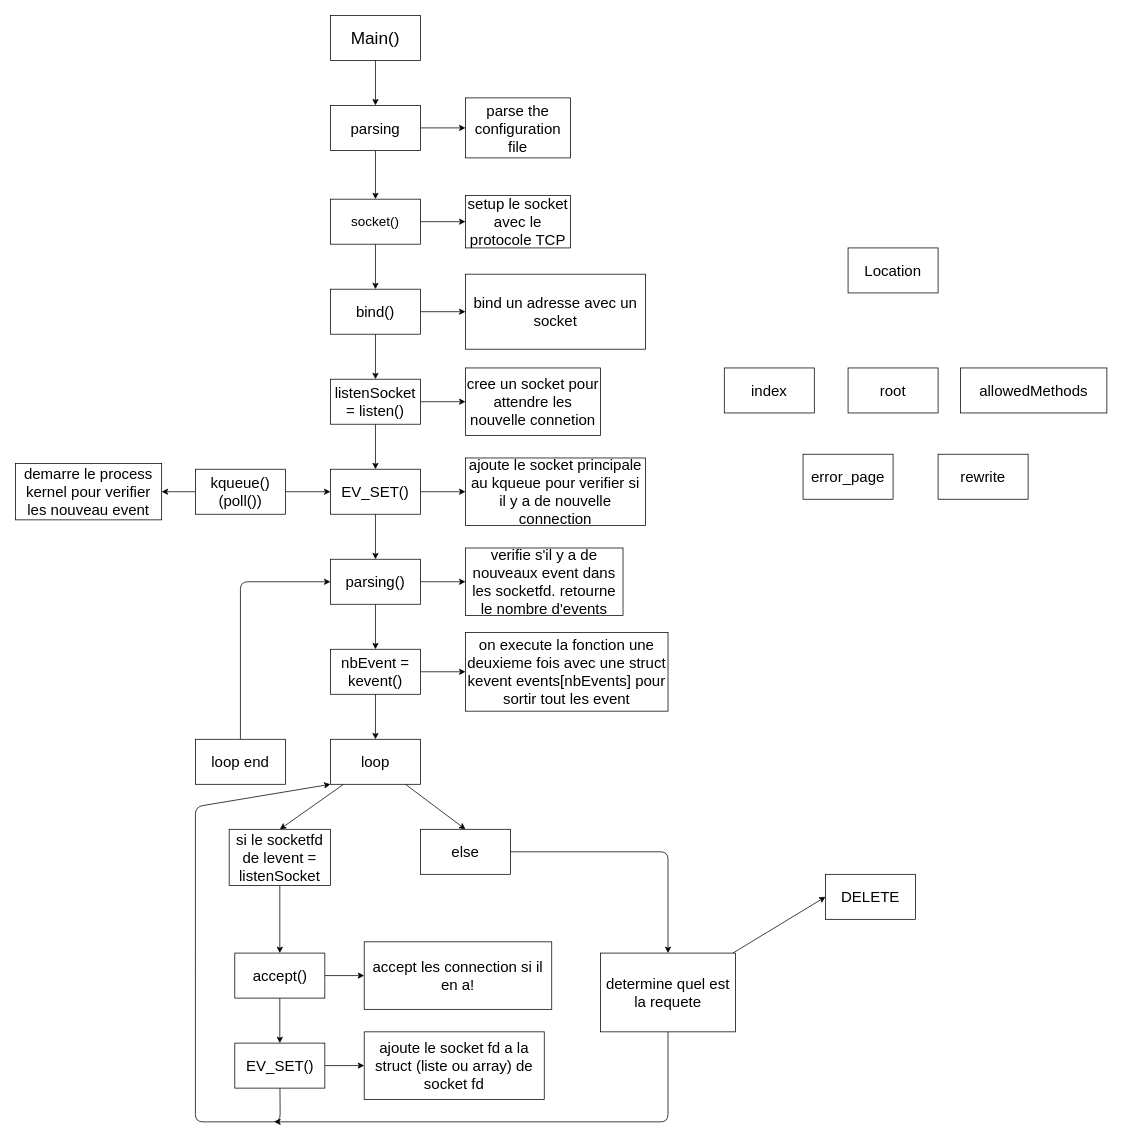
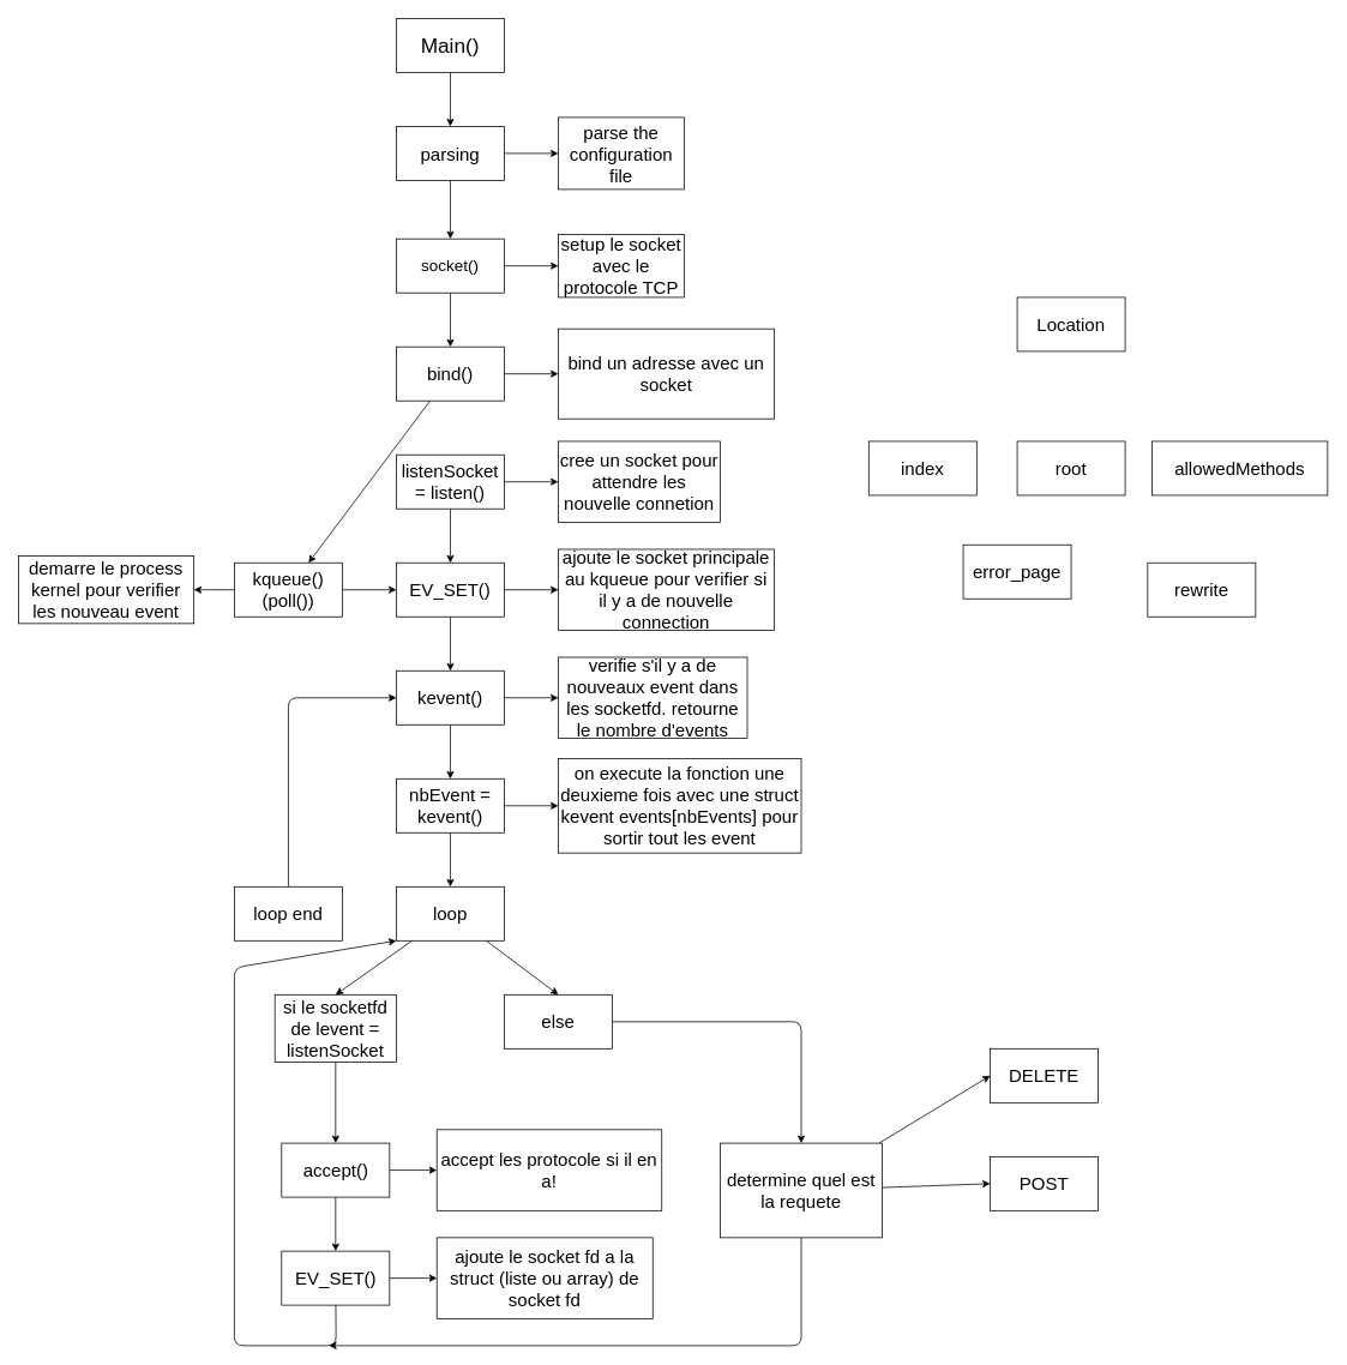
  <mxCell id="0" />
  <mxCell id="1" parent="0" />
  <mxCell id="2" style="edgeStyle=none;html=1;entryX=0.5;entryY=0;entryDx=0;entryDy=0;fontSize=20;" parent="1" source="3" target="16" edge="1"><mxGeometry relative="1" as="geometry" /></mxCell>
  <mxCell id="3" value="&lt;font style=&quot;font-size: 23px;&quot;&gt;Main()&lt;/font&gt;" style="whiteSpace=wrap;html=1;" parent="1" vertex="1"><mxGeometry x="440" y="20" width="120" height="60" as="geometry" /></mxCell>
  <mxCell id="4" style="edgeStyle=none;html=1;entryX=0;entryY=0.5;entryDx=0;entryDy=0;fontSize=20;" parent="1" edge="1"><mxGeometry relative="1" as="geometry"><mxPoint x="560" y="290" as="sourcePoint" /></mxGeometry></mxCell>
  <mxCell id="5" style="edgeStyle=none;html=1;fontSize=20;" parent="1" source="7" target="10" edge="1"><mxGeometry relative="1" as="geometry" /></mxCell>
  <mxCell id="6" style="edgeStyle=none;html=1;entryX=0;entryY=0.5;entryDx=0;entryDy=0;fontSize=20;" parent="1" source="7" target="18" edge="1"><mxGeometry relative="1" as="geometry" /></mxCell>
  <mxCell id="7" value="socket()" style="whiteSpace=wrap;html=1;fontSize=18;" parent="1" vertex="1"><mxGeometry x="440" y="265" width="120" height="60" as="geometry" /></mxCell>
- <mxCell id="8" style="edgeStyle=none;html=1;fontSize=20;" parent="1" source="10" target="13" edge="1"><mxGeometry relative="1" as="geometry" /></mxCell>
+ <mxCell id="8" style="edgeStyle=none;html=1;fontSize=20;" parent="1" source="10" target="27" edge="1"><mxGeometry relative="1" as="geometry" /></mxCell>
  <mxCell id="9" style="edgeStyle=none;html=1;entryX=0;entryY=0.5;entryDx=0;entryDy=0;fontSize=20;" parent="1" source="10" target="19" edge="1"><mxGeometry relative="1" as="geometry" /></mxCell>
  <mxCell id="10" value="bind()" style="whiteSpace=wrap;html=1;fontSize=20;" parent="1" vertex="1"><mxGeometry x="440" y="385" width="120" height="60" as="geometry" /></mxCell>
  <mxCell id="11" style="edgeStyle=none;html=1;fontSize=20;" parent="1" source="13" target="20" edge="1"><mxGeometry relative="1" as="geometry" /></mxCell>
  <mxCell id="12" style="edgeStyle=none;html=1;fontSize=20;" parent="1" source="13" target="41" edge="1"><mxGeometry relative="1" as="geometry" /></mxCell>
  <mxCell id="13" value="listenSocket = listen()" style="whiteSpace=wrap;html=1;fontSize=20;" parent="1" vertex="1"><mxGeometry x="440" y="505" width="120" height="60" as="geometry" /></mxCell>
  <mxCell id="14" style="edgeStyle=none;html=1;fontSize=20;" parent="1" source="16" target="17" edge="1"><mxGeometry relative="1" as="geometry" /></mxCell>
  <mxCell id="15" style="edgeStyle=none;html=1;" parent="1" source="16" target="7" edge="1"><mxGeometry relative="1" as="geometry" /></mxCell>
  <mxCell id="16" value="parsing" style="whiteSpace=wrap;html=1;fontSize=20;" parent="1" vertex="1"><mxGeometry x="440" y="140" width="120" height="60" as="geometry" /></mxCell>
  <mxCell id="17" value="parse the configuration file" style="whiteSpace=wrap;html=1;fontSize=20;" parent="1" vertex="1"><mxGeometry x="620" y="130" width="140" height="80" as="geometry" /></mxCell>
  <mxCell id="18" value="setup le socket avec le protocole TCP" style="whiteSpace=wrap;html=1;fontSize=20;" parent="1" vertex="1"><mxGeometry x="620" y="260" width="140" height="70" as="geometry" /></mxCell>
  <mxCell id="19" value="bind un adresse avec un socket" style="whiteSpace=wrap;html=1;fontSize=20;" parent="1" vertex="1"><mxGeometry x="620" y="365" width="240" height="100" as="geometry" /></mxCell>
  <mxCell id="20" value="cree un socket pour attendre les nouvelle connetion" style="whiteSpace=wrap;html=1;fontSize=20;" parent="1" vertex="1"><mxGeometry x="620" y="490" width="180" height="90" as="geometry" /></mxCell>
  <mxCell id="21" style="edgeStyle=none;html=1;fontSize=20;" parent="1" source="23" target="24" edge="1"><mxGeometry relative="1" as="geometry" /></mxCell>
  <mxCell id="22" style="edgeStyle=none;html=1;entryX=0.5;entryY=0;entryDx=0;entryDy=0;fontSize=20;" parent="1" source="23" target="37" edge="1"><mxGeometry relative="1" as="geometry" /></mxCell>
  <mxCell id="23" value="accept()" style="whiteSpace=wrap;html=1;fontSize=20;" parent="1" vertex="1"><mxGeometry x="312.5" y="1270" width="120" height="60" as="geometry" /></mxCell>
- <mxCell id="24" value="accept les connection si il en a!" style="whiteSpace=wrap;html=1;fontSize=20;" parent="1" vertex="1"><mxGeometry x="485" y="1255" width="250" height="90" as="geometry" /></mxCell>
+ <mxCell id="24" value="accept les protocole si il en a!" style="whiteSpace=wrap;html=1;fontSize=20;" parent="1" vertex="1"><mxGeometry x="485" y="1255" width="250" height="90" as="geometry" /></mxCell>
  <mxCell id="25" style="edgeStyle=none;html=1;entryX=1;entryY=0.5;entryDx=0;entryDy=0;fontSize=20;" parent="1" source="27" target="28" edge="1"><mxGeometry relative="1" as="geometry" /></mxCell>
  <mxCell id="26" style="edgeStyle=none;html=1;entryX=0;entryY=0.5;entryDx=0;entryDy=0;fontSize=20;" parent="1" source="27" target="41" edge="1"><mxGeometry relative="1" as="geometry" /></mxCell>
  <mxCell id="27" value="kqueue()&lt;br&gt;(poll())" style="whiteSpace=wrap;html=1;fontSize=20;" parent="1" vertex="1"><mxGeometry x="260" y="625" width="120" height="60" as="geometry" /></mxCell>
  <mxCell id="28" value="demarre le process kernel pour verifier les nouveau event" style="whiteSpace=wrap;html=1;fontSize=20;" parent="1" vertex="1"><mxGeometry x="20" y="617.5" width="195" height="75" as="geometry" /></mxCell>
+ <mxCell id="29" value="POST" style="whiteSpace=wrap;html=1;fontSize=20;" parent="1" vertex="1"><mxGeometry x="1100" y="1285" width="120" height="60" as="geometry" /></mxCell>
  <mxCell id="30" value="DELETE" style="whiteSpace=wrap;html=1;fontSize=20;" parent="1" vertex="1"><mxGeometry x="1100" y="1165" width="120" height="60" as="geometry" /></mxCell>
  <mxCell id="31" style="edgeStyle=none;html=1;entryX=0;entryY=0.5;entryDx=0;entryDy=0;fontSize=20;" parent="1" source="34" target="30" edge="1"><mxGeometry relative="1" as="geometry" /></mxCell>
+ <mxCell id="32" style="edgeStyle=none;html=1;entryX=0;entryY=0.5;entryDx=0;entryDy=0;fontSize=20;" parent="1" source="34" target="29" edge="1"><mxGeometry relative="1" as="geometry" /></mxCell>
  <mxCell id="33" style="edgeStyle=none;html=1;fontSize=20;" parent="1" source="34" edge="1"><mxGeometry relative="1" as="geometry"><mxPoint x="365" y="1495" as="targetPoint" /><Array as="points"><mxPoint x="890" y="1495" /></Array></mxGeometry></mxCell>
  <mxCell id="34" value="determine quel est la requete" style="whiteSpace=wrap;html=1;fontSize=20;" parent="1" vertex="1"><mxGeometry x="800" y="1270" width="180" height="105" as="geometry" /></mxCell>
  <mxCell id="35" style="edgeStyle=none;html=1;entryX=0;entryY=0.5;entryDx=0;entryDy=0;fontSize=20;" parent="1" source="37" target="38" edge="1"><mxGeometry relative="1" as="geometry" /></mxCell>
  <mxCell id="36" style="edgeStyle=none;html=1;fontSize=20;entryX=0;entryY=1;entryDx=0;entryDy=0;" parent="1" source="37" target="53" edge="1"><mxGeometry relative="1" as="geometry"><mxPoint x="230" y="1015" as="targetPoint" /><Array as="points"><mxPoint x="373" y="1495" /><mxPoint x="260" y="1495" /><mxPoint x="260" y="1285" /><mxPoint x="260" y="1075" /></Array></mxGeometry></mxCell>
  <mxCell id="37" value="EV_SET()" style="whiteSpace=wrap;html=1;fontSize=20;" parent="1" vertex="1"><mxGeometry x="312.5" y="1390" width="120" height="60" as="geometry" /></mxCell>
  <mxCell id="38" value="ajoute le socket fd a la struct (liste ou array) de socket fd" style="whiteSpace=wrap;html=1;fontSize=20;" parent="1" vertex="1"><mxGeometry x="485" y="1375" width="240" height="90" as="geometry" /></mxCell>
  <mxCell id="39" style="edgeStyle=none;html=1;entryX=0;entryY=0.5;entryDx=0;entryDy=0;fontSize=20;" parent="1" source="41" target="42" edge="1"><mxGeometry relative="1" as="geometry" /></mxCell>
  <mxCell id="40" style="edgeStyle=none;html=1;entryX=0.5;entryY=0;entryDx=0;entryDy=0;fontSize=20;" parent="1" source="41" target="45" edge="1"><mxGeometry relative="1" as="geometry" /></mxCell>
  <mxCell id="41" value="EV_SET()" style="whiteSpace=wrap;html=1;fontSize=20;" parent="1" vertex="1"><mxGeometry x="440" y="625" width="120" height="60" as="geometry" /></mxCell>
  <mxCell id="42" value="ajoute le socket principale au kqueue pour verifier si il y a de nouvelle connection" style="whiteSpace=wrap;html=1;fontSize=20;" parent="1" vertex="1"><mxGeometry x="620" y="610" width="240" height="90" as="geometry" /></mxCell>
  <mxCell id="43" style="edgeStyle=none;html=1;entryX=0;entryY=0.5;entryDx=0;entryDy=0;fontSize=20;" parent="1" source="45" target="46" edge="1"><mxGeometry relative="1" as="geometry" /></mxCell>
  <mxCell id="44" style="edgeStyle=none;html=1;entryX=0.5;entryY=0;entryDx=0;entryDy=0;fontSize=20;" parent="1" source="45" target="49" edge="1"><mxGeometry relative="1" as="geometry" /></mxCell>
- <mxCell id="45" value="parsing()" style="whiteSpace=wrap;html=1;fontSize=20;" parent="1" vertex="1"><mxGeometry x="440" y="745" width="120" height="60" as="geometry" /></mxCell>
+ <mxCell id="45" value="kevent()" style="whiteSpace=wrap;html=1;fontSize=20;" parent="1" vertex="1"><mxGeometry x="440" y="745" width="120" height="60" as="geometry" /></mxCell>
  <mxCell id="46" value="verifie s'il y a de nouveaux event dans les socketfd. retourne le nombre d'events" style="whiteSpace=wrap;html=1;fontSize=20;" parent="1" vertex="1"><mxGeometry x="620" y="730" width="210" height="90" as="geometry" /></mxCell>
  <mxCell id="47" style="edgeStyle=none;html=1;fontSize=20;" parent="1" source="49" target="50" edge="1"><mxGeometry relative="1" as="geometry" /></mxCell>
  <mxCell id="48" style="edgeStyle=none;html=1;fontSize=20;" parent="1" source="49" target="53" edge="1"><mxGeometry relative="1" as="geometry" /></mxCell>
  <mxCell id="49" value="nbEvent = kevent()" style="whiteSpace=wrap;html=1;fontSize=20;" parent="1" vertex="1"><mxGeometry x="440" y="865" width="120" height="60" as="geometry" /></mxCell>
  <mxCell id="50" value="on execute la fonction une deuxieme fois avec une struct kevent events[nbEvents] pour sortir tout les event" style="whiteSpace=wrap;html=1;fontSize=20;" parent="1" vertex="1"><mxGeometry x="620" y="842.5" width="270" height="105" as="geometry" /></mxCell>
  <mxCell id="51" style="edgeStyle=none;html=1;entryX=0.5;entryY=0;entryDx=0;entryDy=0;fontSize=20;" parent="1" source="53" target="55" edge="1"><mxGeometry relative="1" as="geometry" /></mxCell>
  <mxCell id="52" style="edgeStyle=none;html=1;entryX=0.5;entryY=0;entryDx=0;entryDy=0;fontSize=20;" parent="1" source="53" target="57" edge="1"><mxGeometry relative="1" as="geometry" /></mxCell>
  <mxCell id="53" value="loop" style="whiteSpace=wrap;html=1;fontSize=20;" parent="1" vertex="1"><mxGeometry x="440" y="985" width="120" height="60" as="geometry" /></mxCell>
  <mxCell id="54" style="edgeStyle=none;html=1;fontSize=20;" parent="1" source="55" target="23" edge="1"><mxGeometry relative="1" as="geometry" /></mxCell>
  <mxCell id="55" value="si le socketfd de levent = listenSocket" style="whiteSpace=wrap;html=1;fontSize=20;" parent="1" vertex="1"><mxGeometry x="305" y="1105" width="135" height="75" as="geometry" /></mxCell>
  <mxCell id="56" style="edgeStyle=none;html=1;entryX=0.5;entryY=0;entryDx=0;entryDy=0;fontSize=20;" parent="1" source="57" target="34" edge="1"><mxGeometry relative="1" as="geometry"><Array as="points"><mxPoint x="890" y="1135" /></Array></mxGeometry></mxCell>
  <mxCell id="57" value="else" style="whiteSpace=wrap;html=1;fontSize=20;" parent="1" vertex="1"><mxGeometry x="560" y="1105" width="120" height="60" as="geometry" /></mxCell>
  <mxCell id="58" style="edgeStyle=none;html=1;entryX=0;entryY=0.5;entryDx=0;entryDy=0;fontSize=20;" parent="1" source="59" target="45" edge="1"><mxGeometry relative="1" as="geometry"><Array as="points"><mxPoint x="320" y="775" /></Array></mxGeometry></mxCell>
  <mxCell id="59" value="loop end" style="whiteSpace=wrap;html=1;fontSize=20;" parent="1" vertex="1"><mxGeometry x="260" y="985" width="120" height="60" as="geometry" /></mxCell>
  <mxCell id="60" value="&lt;span style=&quot;font-size: 20px;&quot;&gt;Location&lt;/span&gt;" style="whiteSpace=wrap;html=1;" vertex="1" parent="1"><mxGeometry x="1130" y="330" width="120" height="60" as="geometry" /></mxCell>
  <mxCell id="61" value="&lt;span style=&quot;font-size: 20px;&quot;&gt;index&lt;br&gt;&lt;/span&gt;" style="whiteSpace=wrap;html=1;" vertex="1" parent="1"><mxGeometry x="965" y="490" width="120" height="60" as="geometry" /></mxCell>
  <mxCell id="62" value="root" style="whiteSpace=wrap;html=1;fontSize=20;" vertex="1" parent="1"><mxGeometry x="1130" y="490" width="120" height="60" as="geometry" /></mxCell>
  <mxCell id="63" value="allowedMethods" style="whiteSpace=wrap;html=1;fontSize=20;" vertex="1" parent="1"><mxGeometry x="1280" y="490" width="195" height="60" as="geometry" /></mxCell>
  <mxCell id="64" value="error_page" style="whiteSpace=wrap;html=1;fontSize=20;" vertex="1" parent="1"><mxGeometry x="1070" y="605" width="120" height="60" as="geometry" /></mxCell>
- <mxCell id="65" value="rewrite&lt;br&gt;" style="whiteSpace=wrap;html=1;fontSize=20;" vertex="1" parent="1"><mxGeometry x="1250" y="605" width="120" height="60" as="geometry" /></mxCell>
+ <mxCell id="65" value="rewrite&lt;br&gt;" style="whiteSpace=wrap;html=1;fontSize=20;" vertex="1" parent="1"><mxGeometry x="1275" y="625" width="120" height="60" as="geometry" /></mxCell>
